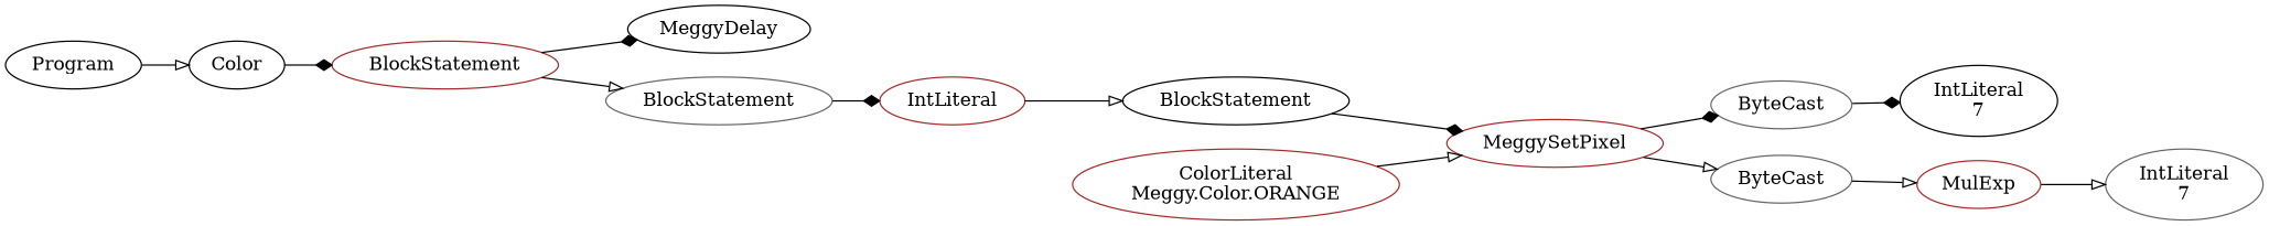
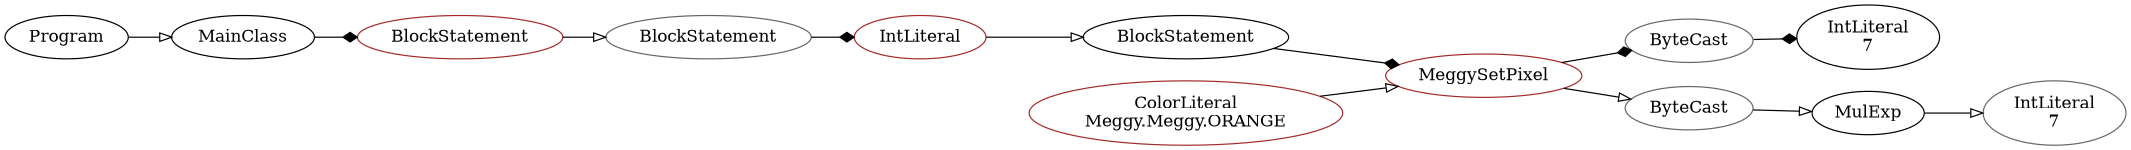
  digraph {
    rankdir=LR
    node [color=black]
    edge [arrowhead=onormal]
    n1 [label=Program]
-   n2 [label=Color]
+   n2 [label=MainClass]
    n3 [color=brown label=BlockStatement]
-   n4 [label=MeggyDelay]
    n5 [color=gray40 label=BlockStatement]
    n6 [color=brown label=IntLiteral]
    n7 [label=BlockStatement]
    n8 [color=brown label=MeggySetPixel]
    n9 [color=gray40 label=ByteCast]
    n10 [color=gray40 label=ByteCast]
    n11 [label="IntLiteral\n7"]
-   n12 [color=brown label=MulExp]
-   n13 [color=brown label="ColorLiteral\nMeggy.Color.ORANGE"]
+   n12 [label=MulExp]
+   n13 [color=brown label="ColorLiteral\nMeggy.Meggy.ORANGE"]
    n14 [color=gray40 label="IntLiteral\n7"]
    n1 -> n2
    n2 -> n3 [arrowhead=diamond]
-   n3 -> n4 [arrowhead=diamond]
    n3 -> n5
    n5 -> n6 [arrowhead=diamond]
    n6 -> n7
    n7 -> n8 [arrowhead=diamond]
    n8 -> n9 [arrowhead=diamond]
    n8 -> n10
    n9 -> n11 [arrowhead=diamond]
    n10 -> n12
    n12 -> n14
    n13 -> n8
  }
